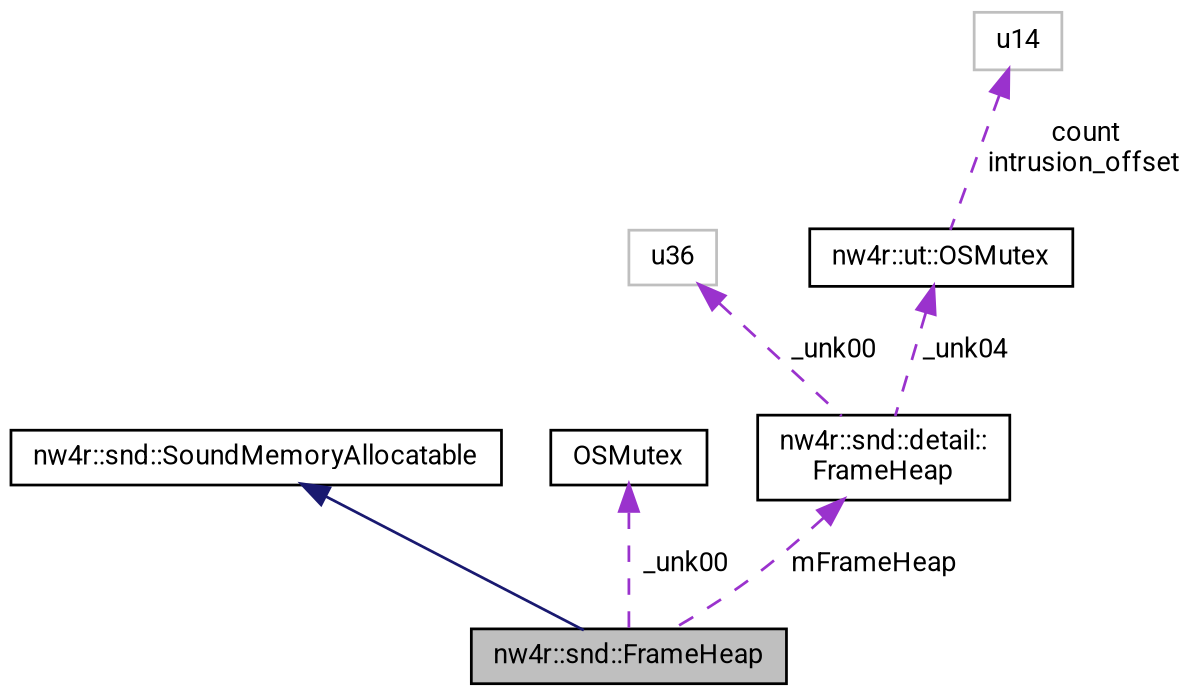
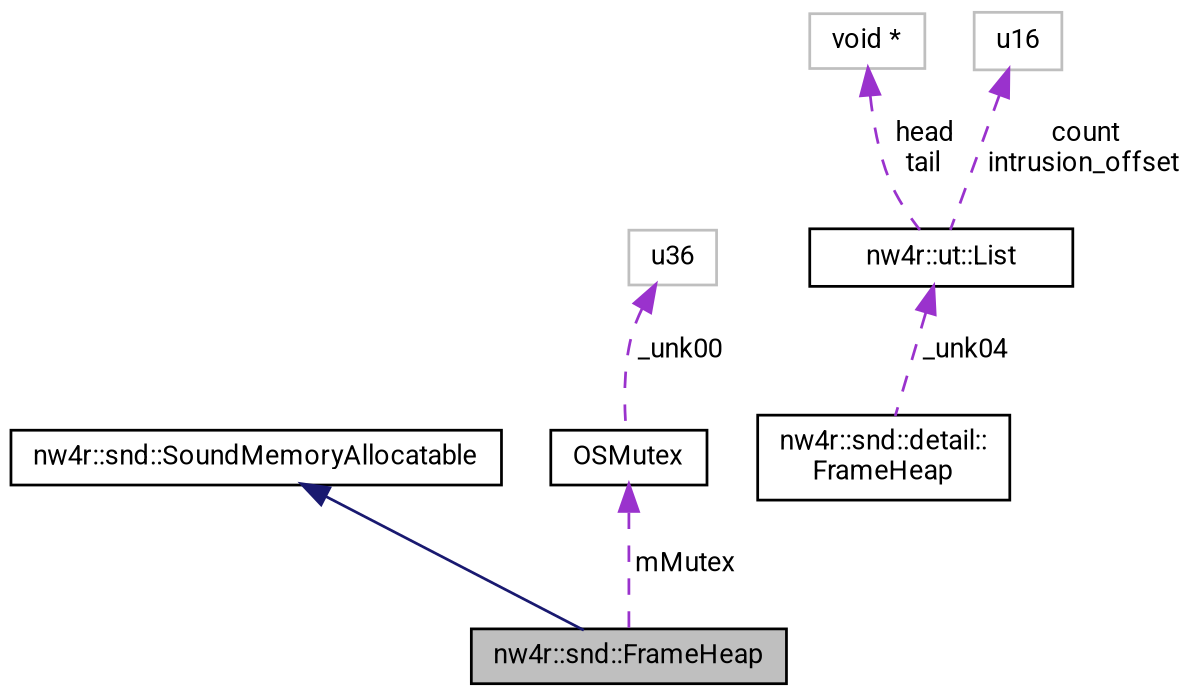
  digraph {
    fontname=Roboto
    node [color=black fillcolor=white fontname=Roboto fontsize=10 shape=record style=filled]
    edge [color=darkorchid3 dir=back fontname=Roboto fontsize=10 labelfontname=FreeMono labelfontsize=10 style=dashed]
    n1 [fillcolor=grey75 fontcolor=black height=0.2 label="nw4r::snd::FrameHeap" width=0.4]
    n2 [height=0.2 label="nw4r::snd::SoundMemoryAllocatable" width=0.4]
    n3 [height=0.2 label=OSMutex width=0.4]
    n4 [height=0.2 label="nw4r::snd::detail::\lFrameHeap" width=0.4]
    n5 [color=grey75 height=0.2 label=u36 width=0.4]
-   n6 [height=0.2 label="nw4r::ut::OSMutex" width=0.4]
-   n8 [color=grey75 height=0.2 label=u14 width=0.4]
+   n6 [height=0.2 label="nw4r::ut::List" width=0.4]
+   n7 [color=grey75 height=0.2 label="void *" width=0.4]
+   n8 [color=grey75 height=0.2 label=u16 width=0.4]
    n2 -> n1 [color=midnightblue style=solid]
-   n3 -> n1 [label=" _unk00"]
-   n4 -> n1 [label=" mFrameHeap"]
-   n5 -> n4 [label=" _unk00"]
+   n3 -> n1 [label=" mMutex"]
+   n5 -> n3 [label=" _unk00"]
    n6 -> n4 [label=" _unk04"]
+   n7 -> n6 [label=" head\ntail"]
    n8 -> n6 [label=" count\nintrusion_offset"]
  }
